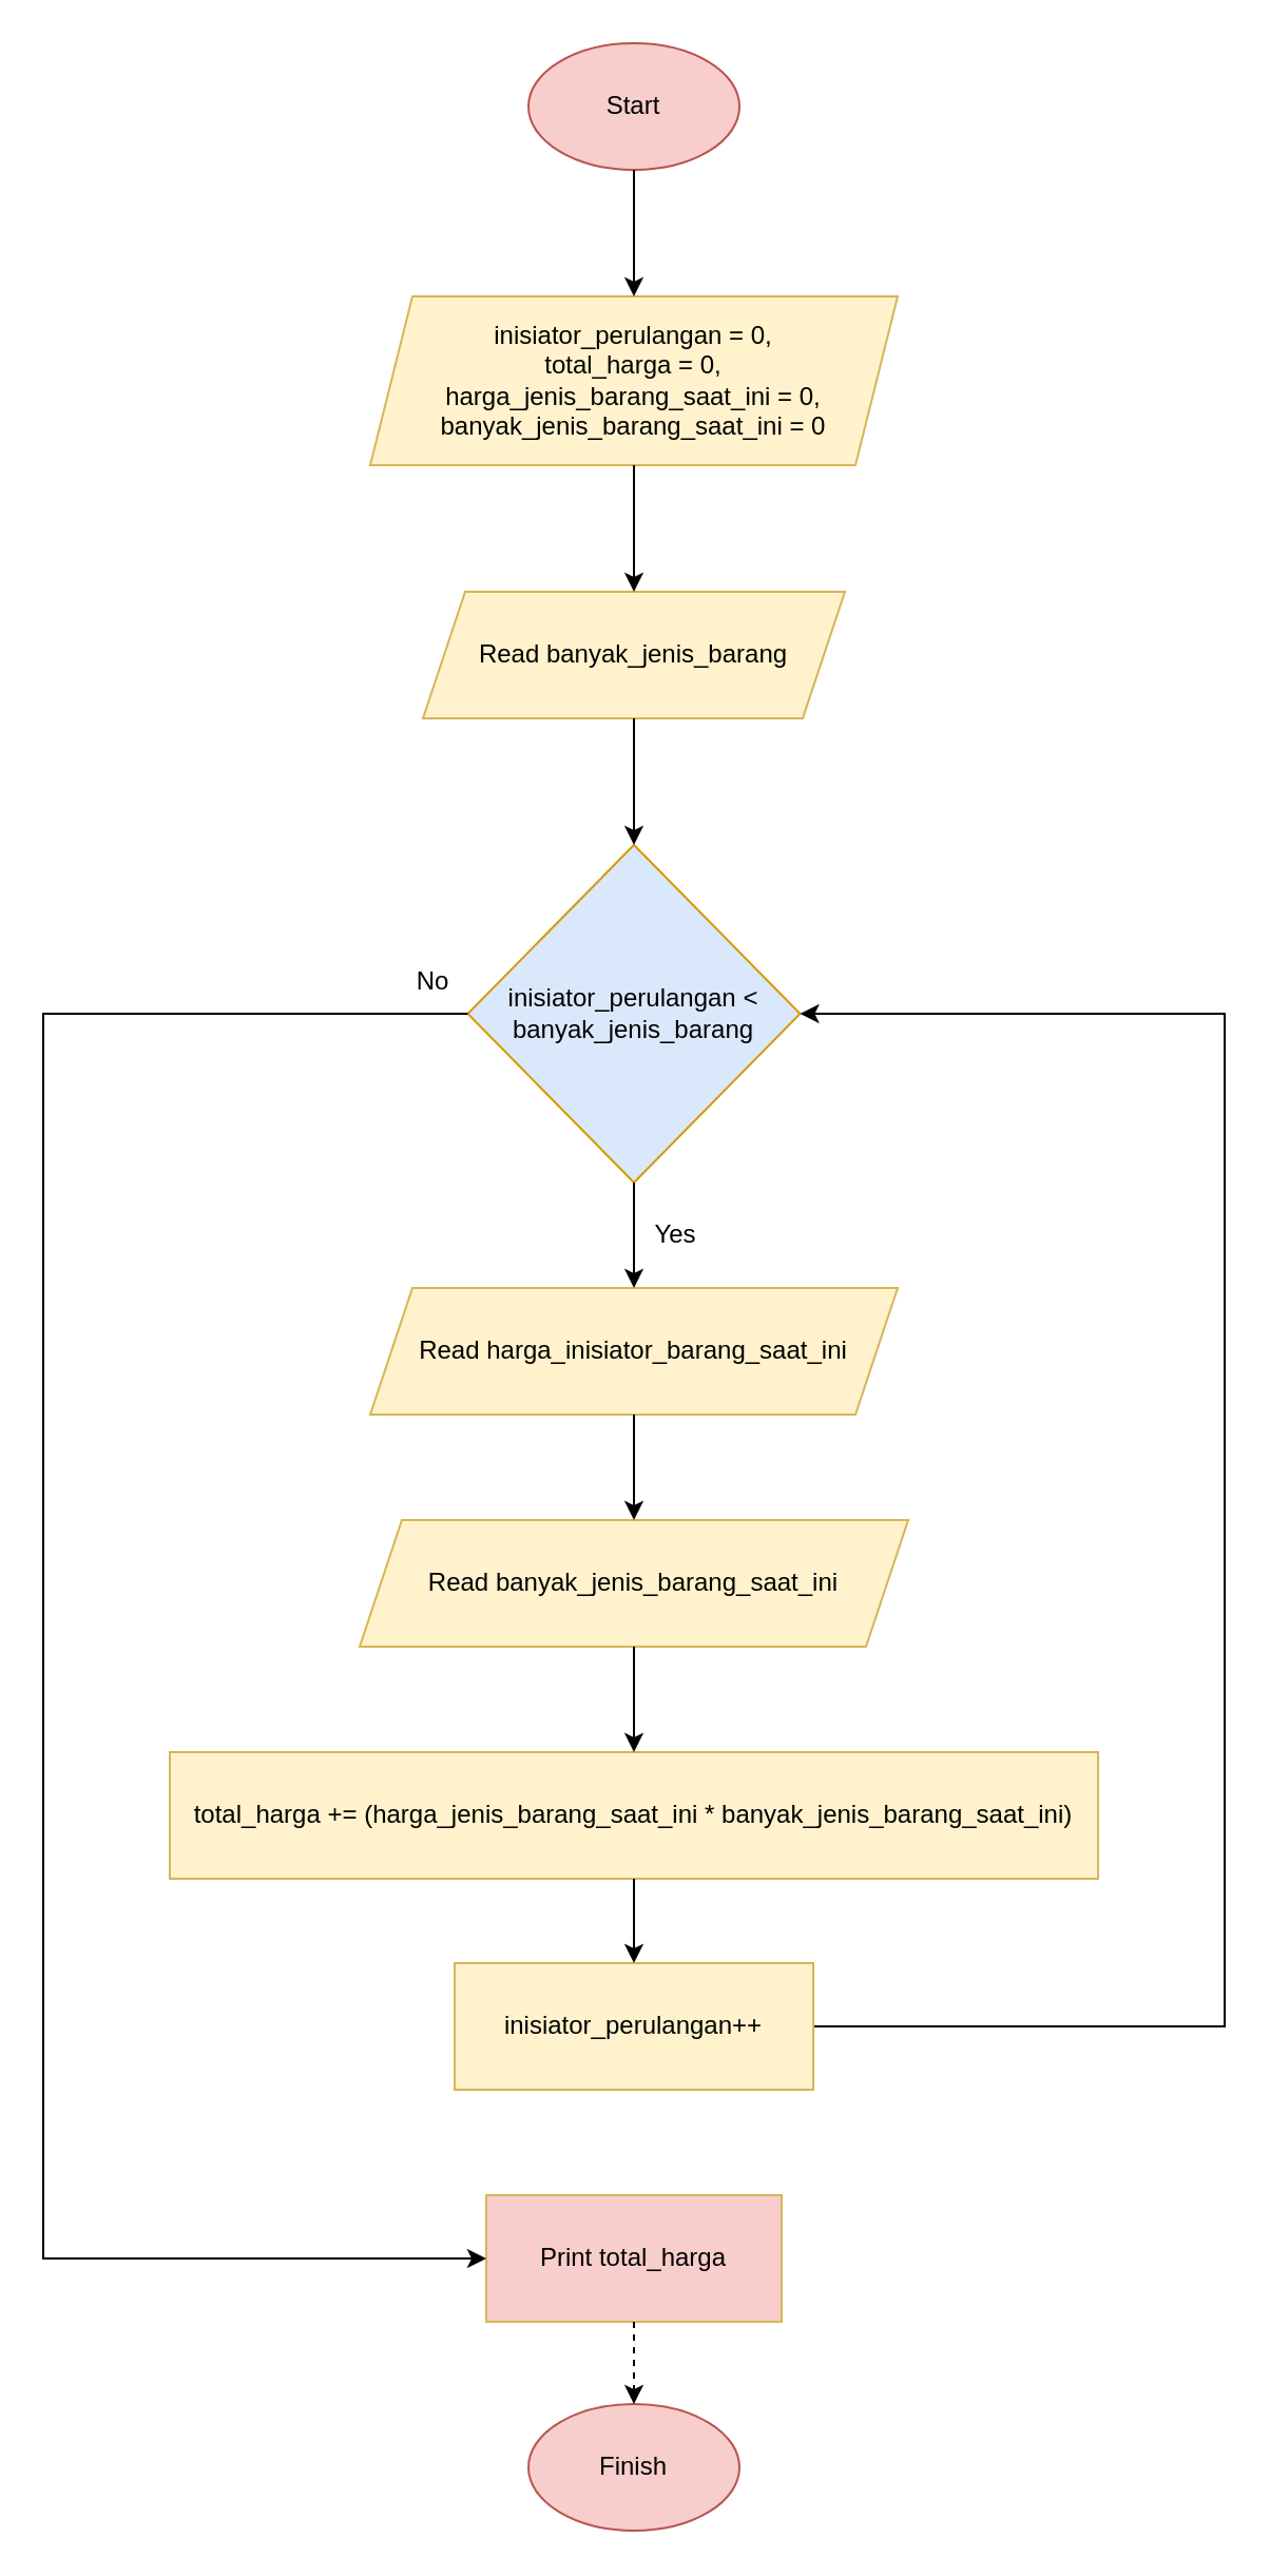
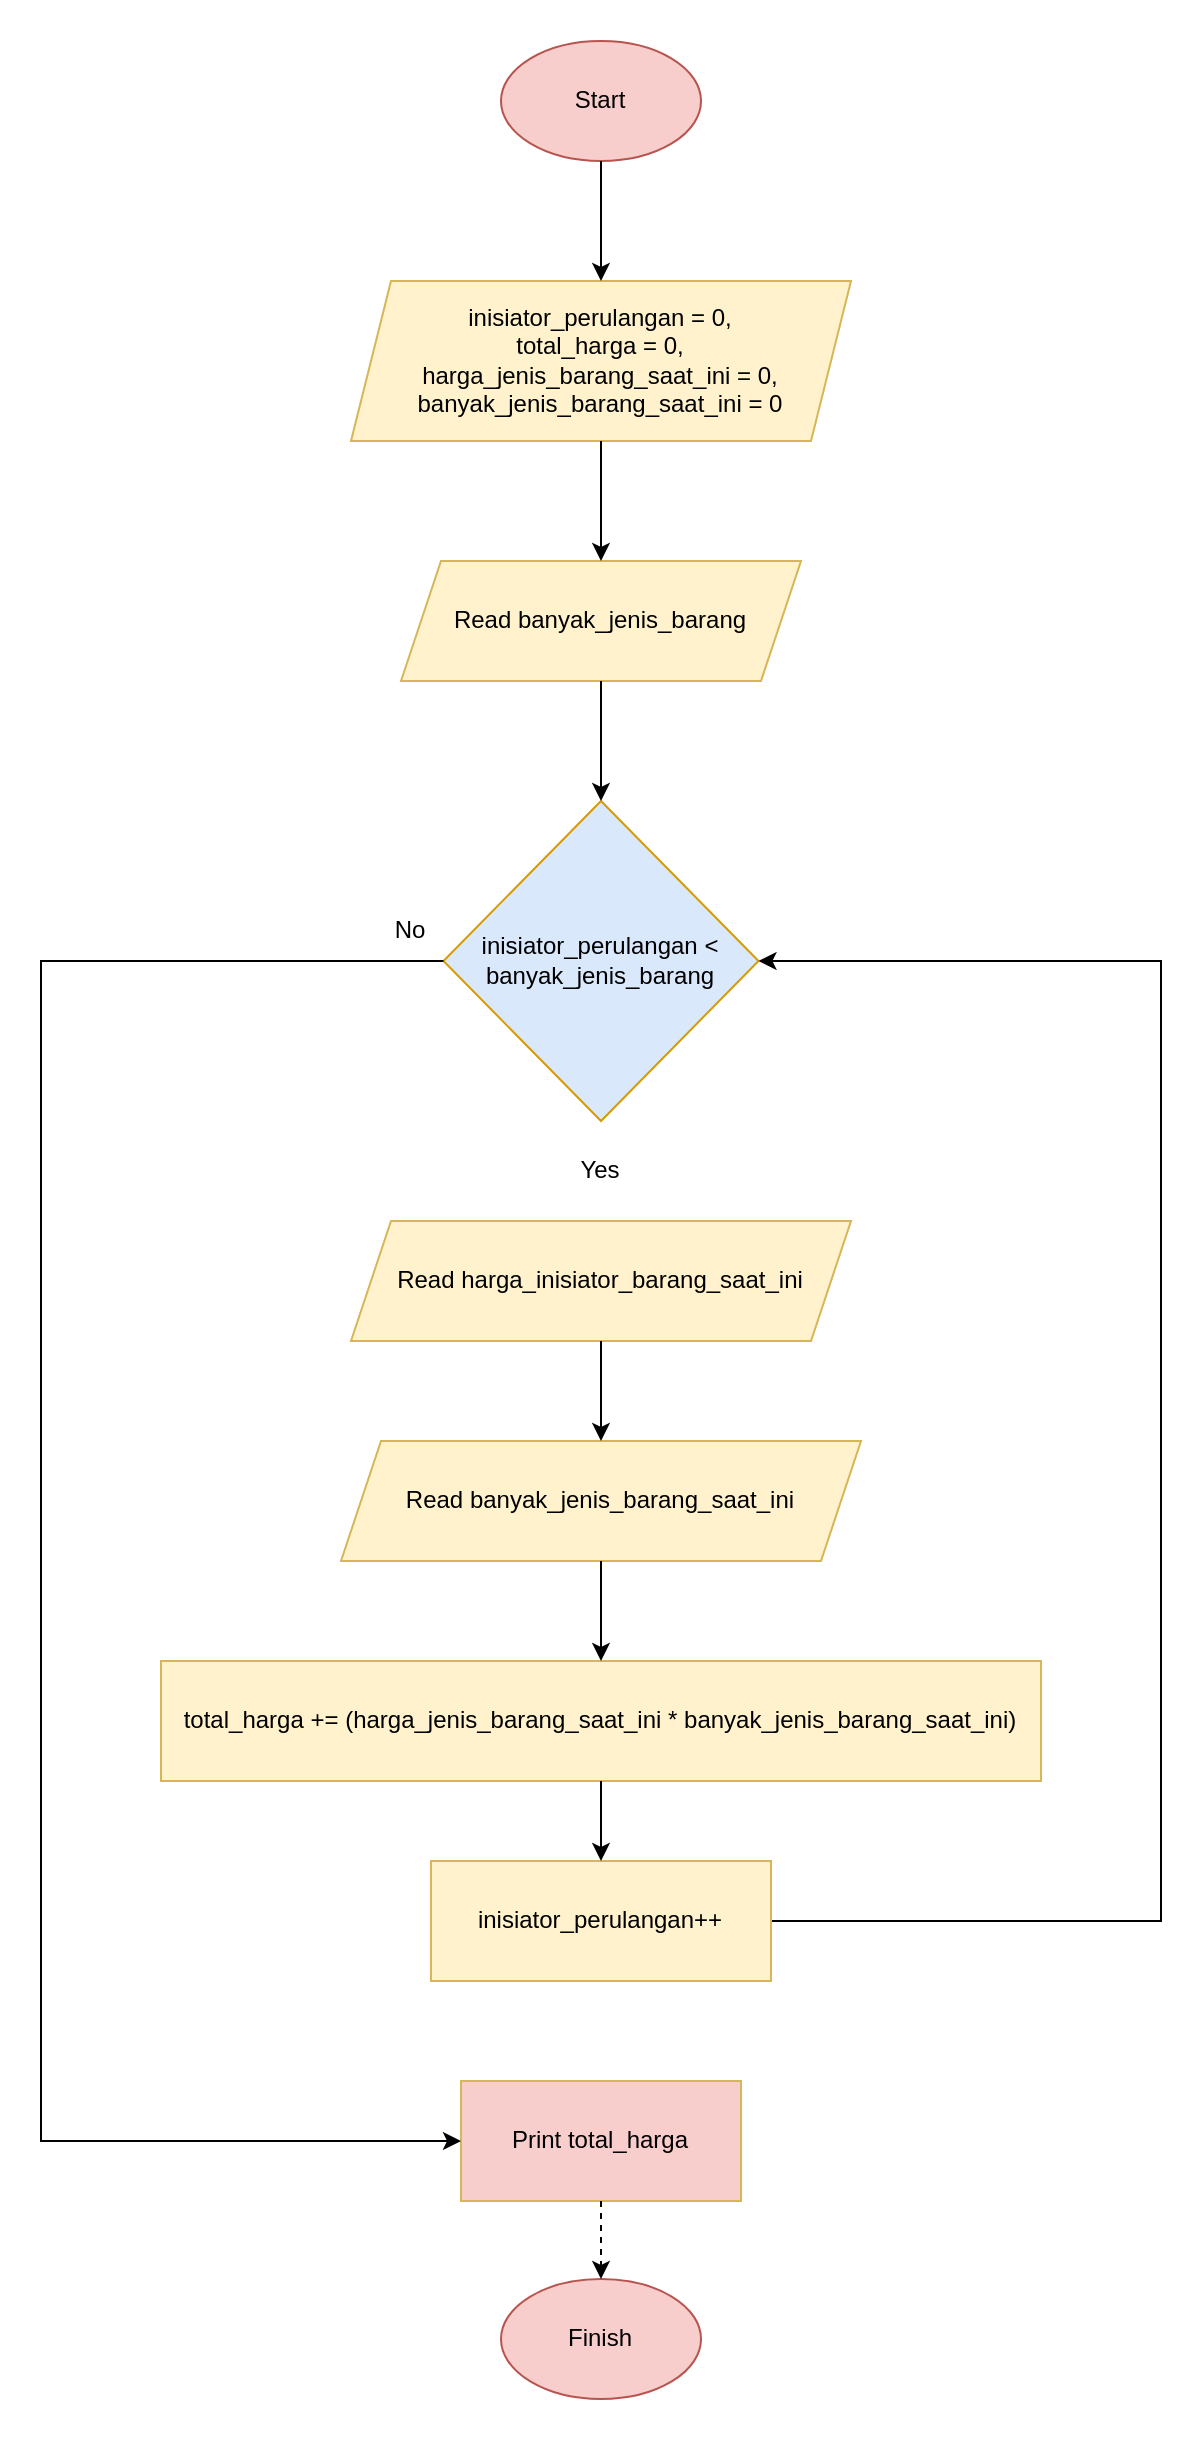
  <mxCell id="0" />
  <mxCell id="1" parent="0" />
  <mxCell id="2" value="Start" style="ellipse;whiteSpace=wrap;html=1;fillColor=#f8cecc;strokeColor=#b85450;" vertex="1" parent="1"><mxGeometry x="250" y="20" width="100" height="60" as="geometry" /></mxCell>
  <mxCell id="3" value="Read banyak_jenis_barang" style="shape=parallelogram;perimeter=parallelogramPerimeter;whiteSpace=wrap;html=1;fixedSize=1;fillColor=#fff2cc;strokeColor=#d6b656;" vertex="1" parent="1"><mxGeometry x="200" y="280" width="200" height="60" as="geometry" /></mxCell>
  <mxCell id="4" value="inisiator_perulangan &amp;lt; banyak_jenis_barang" style="rhombus;whiteSpace=wrap;html=1;fillColor=#dae8fc;strokeColor=#d79b00;" vertex="1" parent="1"><mxGeometry x="221.25" y="400" width="157.5" height="160" as="geometry" /></mxCell>
  <mxCell id="5" value="inisiator_perulangan = 0,&lt;br&gt;total_harga = 0,&lt;br&gt;harga_jenis_barang_saat_ini = 0,&lt;br&gt;banyak_jenis_barang_saat_ini = 0" style="shape=parallelogram;perimeter=parallelogramPerimeter;whiteSpace=wrap;html=1;fixedSize=1;fillColor=#fff2cc;strokeColor=#d6b656;" vertex="1" parent="1"><mxGeometry x="175" y="140" width="250" height="80" as="geometry" /></mxCell>
  <mxCell id="6" value="total_harga += (harga_jenis_barang_saat_ini * banyak_jenis_barang_saat_ini)" style="rounded=0;whiteSpace=wrap;html=1;fillColor=#fff2cc;strokeColor=#d6b656;" vertex="1" parent="1"><mxGeometry y="830" width="440" height="60" as="geometry" x="80" /></mxCell>
  <mxCell id="7" value="" style="endArrow=classic;html=1;rounded=0;exitX=0.5;exitY=1;exitDx=0;exitDy=0;entryX=0.5;entryY=0;entryDx=0;entryDy=0;" edge="1" parent="1" source="2" target="5"><mxGeometry width="50" height="50" relative="1" as="geometry"><mxPoint x="440" y="170" as="sourcePoint" /><mxPoint x="480" y="300" as="targetPoint" /></mxGeometry></mxCell>
  <mxCell id="8" value="" style="endArrow=classic;html=1;rounded=0;exitX=0.5;exitY=1;exitDx=0;exitDy=0;entryX=0.5;entryY=0;entryDx=0;entryDy=0;" edge="1" parent="1" source="5" target="3"><mxGeometry width="50" height="50" relative="1" as="geometry"><mxPoint x="510" y="140" as="sourcePoint" /><mxPoint x="300" y="240" as="targetPoint" /></mxGeometry></mxCell>
  <mxCell id="9" value="" style="endArrow=classic;html=1;rounded=0;exitX=0.5;exitY=1;exitDx=0;exitDy=0;entryX=0.5;entryY=0;entryDx=0;entryDy=0;" edge="1" parent="1" source="3" target="4"><mxGeometry width="50" height="50" relative="1" as="geometry"><mxPoint x="450" y="340" as="sourcePoint" /><mxPoint x="450" y="400" as="targetPoint" /></mxGeometry></mxCell>
  <mxCell id="10" value="Finish" style="ellipse;whiteSpace=wrap;html=1;fillColor=#f8cecc;strokeColor=#b85450;" vertex="1" parent="1"><mxGeometry x="250" y="1139" width="100" height="60" as="geometry" /></mxCell>
  <mxCell id="11" value="Read harga_inisiator_barang_saat_ini" style="shape=parallelogram;perimeter=parallelogramPerimeter;whiteSpace=wrap;html=1;fixedSize=1;fillColor=#fff2cc;strokeColor=#d6b656;" vertex="1" parent="1"><mxGeometry x="175" y="610" width="250" height="60" as="geometry" /></mxCell>
  <mxCell id="12" value="Read banyak_jenis_barang_saat_ini" style="shape=parallelogram;perimeter=parallelogramPerimeter;whiteSpace=wrap;html=1;fixedSize=1;fillColor=#fff2cc;strokeColor=#d6b656;" vertex="1" parent="1"><mxGeometry x="170" y="720" width="260" height="60" as="geometry" /></mxCell>
  <mxCell id="13" value="Print total_harga" style="rounded=0;whiteSpace=wrap;html=1;fillColor=#f8cecc;strokeColor=#d6b656;" vertex="1" parent="1"><mxGeometry x="230" y="1040" width="140" height="60" as="geometry" /></mxCell>
- <mxCell id="14" value="" style="endArrow=classic;html=1;rounded=0;exitX=0.5;exitY=1;exitDx=0;exitDy=0;entryX=0.5;entryY=0;entryDx=0;entryDy=0;" edge="1" parent="1" source="4" target="11"><mxGeometry width="50" height="50" relative="1" as="geometry"><mxPoint x="530" y="720" as="sourcePoint" /><mxPoint x="530" y="780" as="targetPoint" /></mxGeometry></mxCell>
  <mxCell id="15" value="" style="endArrow=classic;html=1;rounded=0;exitX=0.5;exitY=1;exitDx=0;exitDy=0;entryX=0.5;entryY=0;entryDx=0;entryDy=0;" edge="1" parent="1" source="11" target="12"><mxGeometry width="50" height="50" relative="1" as="geometry"><mxPoint x="540" y="660" as="sourcePoint" /><mxPoint x="540" y="710" as="targetPoint" /></mxGeometry></mxCell>
  <mxCell id="16" value="" style="endArrow=classic;html=1;rounded=0;exitX=0.5;exitY=1;exitDx=0;exitDy=0;entryX=0.5;entryY=0;entryDx=0;entryDy=0;" edge="1" parent="1" source="12" target="6"><mxGeometry width="50" height="50" relative="1" as="geometry"><mxPoint x="610" y="690" as="sourcePoint" /><mxPoint x="610" y="740" as="targetPoint" /></mxGeometry></mxCell>
  <mxCell id="17" value="" style="endArrow=classic;html=1;rounded=0;exitX=1;exitY=0.5;exitDx=0;exitDy=0;entryX=1;entryY=0.5;entryDx=0;entryDy=0;" edge="1" parent="1" source="22" target="4"><mxGeometry width="50" height="50" relative="1" as="geometry"><mxPoint x="500" y="680" as="sourcePoint" /><mxPoint x="550" y="630" as="targetPoint" /><Array as="points"><mxPoint x="580" y="960" /><mxPoint x="580" y="480" /></Array></mxGeometry></mxCell>
  <mxCell id="18" value="" style="endArrow=classic;html=1;rounded=0;exitX=0;exitY=0.5;exitDx=0;exitDy=0;entryX=0;entryY=0.5;entryDx=0;entryDy=0;" edge="1" parent="1" source="4" target="13"><mxGeometry width="50" height="50" relative="1" as="geometry"><mxPoint x="360" y="680" as="sourcePoint" /><mxPoint x="410" y="630" as="targetPoint" /><Array as="points"><mxPoint x="20" y="480" /><mxPoint x="20" y="1070" /></Array></mxGeometry></mxCell>
  <mxCell id="19" value="" style="endArrow=classic;html=1;rounded=0;entryX=0.5;entryY=0;entryDx=0;entryDy=0;exitX=0.5;exitY=1;exitDx=0;exitDy=0;dashed=1;" edge="1" parent="1" source="13" target="10"><mxGeometry width="50" height="50" relative="1" as="geometry"><mxPoint x="500" y="1010" as="sourcePoint" /><mxPoint x="410" y="870" as="targetPoint" /></mxGeometry></mxCell>
- <mxCell id="20" value="Yes" style="text;html=1;strokeColor=none;fillColor=none;align=center;verticalAlign=middle;whiteSpace=wrap;rounded=0;" vertex="1" parent="1"><mxGeometry x="290" y="570" width="60" height="30" as="geometry" /></mxCell>
+ <mxCell id="20" value="Yes" style="text;html=1;strokeColor=none;fillColor=none;align=center;verticalAlign=middle;whiteSpace=wrap;rounded=0;" vertex="1" parent="1"><mxGeometry x="270" y="570" width="60" height="30" as="geometry" /></mxCell>
  <mxCell id="21" value="No" style="text;html=1;strokeColor=none;fillColor=none;align=center;verticalAlign=middle;whiteSpace=wrap;rounded=0;" vertex="1" parent="1"><mxGeometry x="175" y="450" width="60" height="30" as="geometry" /></mxCell>
  <mxCell id="22" value="inisiator_perulangan++" style="rounded=0;whiteSpace=wrap;html=1;fillColor=#fff2cc;strokeColor=#d6b656;" vertex="1" parent="1"><mxGeometry x="215" y="930" width="170" height="60" as="geometry" /></mxCell>
  <mxCell id="23" value="" style="endArrow=classic;html=1;rounded=0;entryX=0.5;entryY=0;entryDx=0;entryDy=0;exitX=0.5;exitY=1;exitDx=0;exitDy=0;" edge="1" parent="1" source="6" target="22"><mxGeometry width="50" height="50" relative="1" as="geometry"><mxPoint x="370" y="900" as="sourcePoint" /><mxPoint x="310" y="840" as="targetPoint" /></mxGeometry></mxCell>
